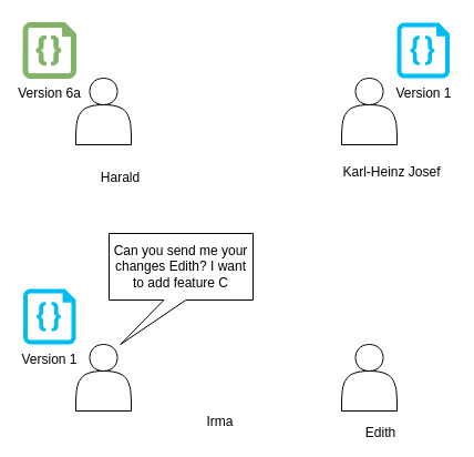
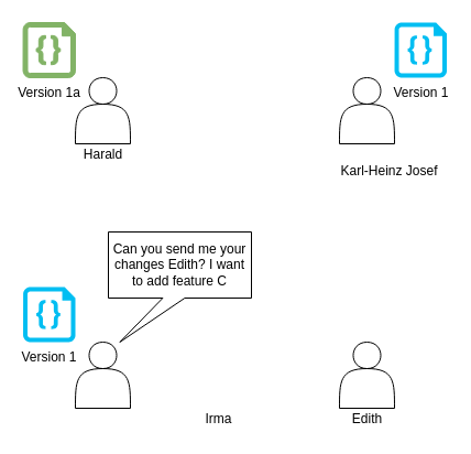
  <mxCell id="0" />
  <mxCell id="1" parent="0" />
  <mxCell id="2" value="" style="shape=actor;whiteSpace=wrap;html=1;" vertex="1" parent="1"><mxGeometry x="68" y="70" width="50" height="60" as="geometry" /></mxCell>
  <mxCell id="3" value="" style="shape=actor;whiteSpace=wrap;html=1;" vertex="1" parent="1"><mxGeometry x="308" y="70" width="50" height="60" as="geometry" /></mxCell>
  <mxCell id="4" value="" style="shape=actor;whiteSpace=wrap;html=1;" vertex="1" parent="1"><mxGeometry x="68" y="310" width="50" height="60" as="geometry" /></mxCell>
  <mxCell id="5" value="" style="shape=actor;whiteSpace=wrap;html=1;" vertex="1" parent="1"><mxGeometry x="308" y="310" width="50" height="60" as="geometry" /></mxCell>
- <mxCell id="6" value="Harald" style="text;html=1;align=center;verticalAlign=middle;resizable=0;points=[];autosize=1;" vertex="1" parent="1"><mxGeometry x="83" y="150" width="50" height="20" as="geometry" /></mxCell>
+ <mxCell id="6" value="Harald" style="text;html=1;align=center;verticalAlign=middle;resizable=0;points=[];autosize=1;" vertex="1" parent="1"><mxGeometry x="68" y="130" width="50" height="20" as="geometry" /></mxCell>
  <mxCell id="7" value="Karl-Heinz Josef" style="text;html=1;align=center;verticalAlign=middle;resizable=0;points=[];autosize=1;" vertex="1" parent="1"><mxGeometry x="303" y="145" width="100" height="20" as="geometry" /></mxCell>
  <mxCell id="8" value="Irma" style="text;html=1;align=center;verticalAlign=middle;resizable=0;points=[];autosize=1;" vertex="1" parent="1"><mxGeometry x="178" y="370" width="40" height="20" as="geometry" /></mxCell>
- <mxCell id="9" value="Edith" style="text;html=1;align=center;verticalAlign=middle;resizable=0;points=[];autosize=1;" vertex="1" parent="1"><mxGeometry x="323" y="380" width="40" height="20" as="geometry" /></mxCell>
- <mxCell id="10" value="Version 6a" style="verticalLabelPosition=bottom;html=1;verticalAlign=top;align=center;strokeColor=#82b366;shape=mxgraph.azure.code_file;pointerEvents=1;fillColor=#82B366;" vertex="1" parent="1"><mxGeometry x="20.5" y="20" width="47.5" height="50" as="geometry" /></mxCell>
+ <mxCell id="9" value="Edith" style="text;html=1;align=center;verticalAlign=middle;resizable=0;points=[];autosize=1;" vertex="1" parent="1"><mxGeometry x="313" y="370" width="40" height="20" as="geometry" /></mxCell>
+ <mxCell id="10" value="Version 1a" style="verticalLabelPosition=bottom;html=1;verticalAlign=top;align=center;strokeColor=#82b366;shape=mxgraph.azure.code_file;pointerEvents=1;fillColor=#82B366;" vertex="1" parent="1"><mxGeometry x="20.5" y="20" width="47.5" height="50" as="geometry" /></mxCell>
  <mxCell id="11" value="Version 1" style="verticalLabelPosition=bottom;html=1;verticalAlign=top;align=center;strokeColor=none;fillColor=#00BEF2;shape=mxgraph.azure.code_file;pointerEvents=1;" vertex="1" parent="1"><mxGeometry x="358" y="20" width="47.5" height="50" as="geometry" /></mxCell>
  <mxCell id="12" value="Version 1" style="verticalLabelPosition=bottom;html=1;verticalAlign=top;align=center;strokeColor=none;fillColor=#00BEF2;shape=mxgraph.azure.code_file;pointerEvents=1;" vertex="1" parent="1"><mxGeometry x="20.5" y="260" width="47.5" height="50" as="geometry" /></mxCell>
  <mxCell id="13" value="Can you send me your changes Edith? I want to add feature C" style="shape=callout;whiteSpace=wrap;html=1;perimeter=calloutPerimeter;position2=0.08;size=40;position=0.38;" vertex="1" parent="1"><mxGeometry x="98" y="210" width="130" height="100" as="geometry" /></mxCell>
